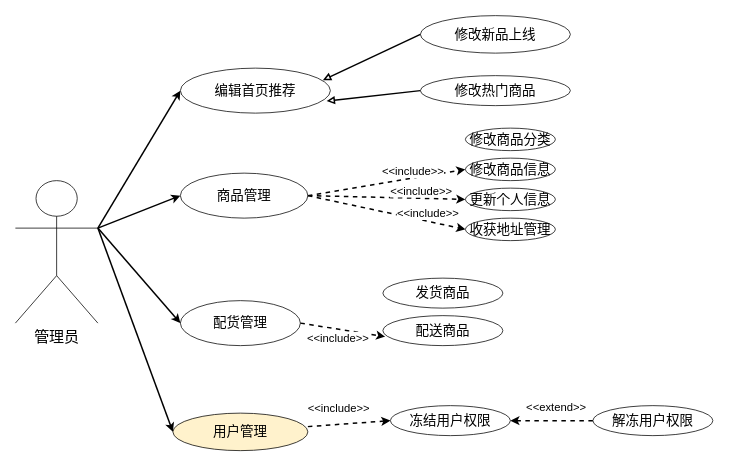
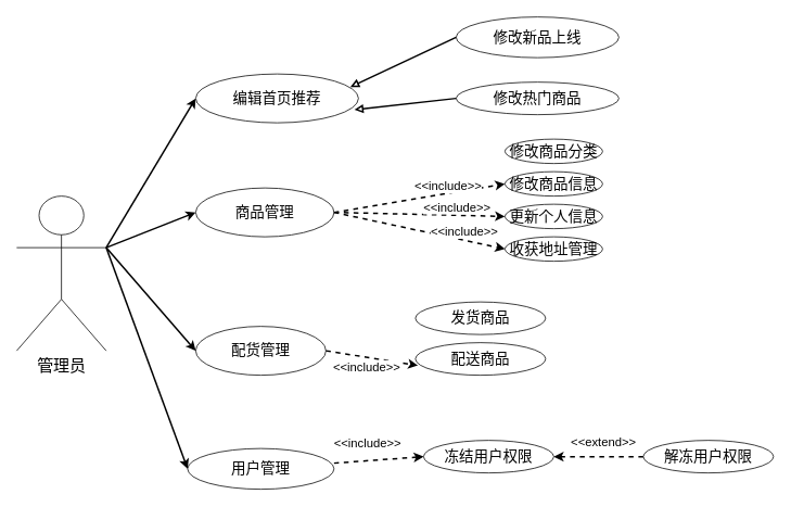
  <mxCell id="0" />
  <mxCell id="1" parent="0" />
  <mxCell id="2" value="&lt;font style=&quot;font-size: 20px;&quot;&gt;管理员&lt;/font&gt;" style="shape=umlActor;verticalLabelPosition=bottom;verticalAlign=top;html=1;outlineConnect=0;" parent="1" vertex="1"><mxGeometry x="20" y="240" width="110" height="190" as="geometry" /></mxCell>
  <mxCell id="3" value="&lt;font style=&quot;font-size: 18px;&quot;&gt;配货管理&lt;/font&gt;" style="ellipse;whiteSpace=wrap;html=1;" parent="1" vertex="1"><mxGeometry x="240" y="400" width="160" height="60" as="geometry" /></mxCell>
  <mxCell id="4" value="&lt;font style=&quot;font-size: 18px;&quot;&gt;修改商品分类&lt;/font&gt;" style="ellipse;whiteSpace=wrap;html=1;" parent="1" vertex="1"><mxGeometry x="620" y="170" width="120" height="30" as="geometry" /></mxCell>
  <mxCell id="5" value="&lt;font style=&quot;font-size: 18px;&quot;&gt;修改商品信息&lt;/font&gt;" style="ellipse;whiteSpace=wrap;html=1;" parent="1" vertex="1"><mxGeometry x="620" y="210" width="120" height="30" as="geometry" /></mxCell>
- <mxCell id="6" value="&lt;span style=&quot;font-size: 18px;&quot;&gt;用户管理&lt;/span&gt;" style="ellipse;whiteSpace=wrap;html=1;fillColor=#fff2cc;" parent="1" vertex="1"><mxGeometry x="230" y="550" width="180" height="50" as="geometry" /></mxCell>
+ <mxCell id="6" value="&lt;span style=&quot;font-size: 18px;&quot;&gt;用户管理&lt;/span&gt;" style="ellipse;whiteSpace=wrap;html=1;" parent="1" vertex="1"><mxGeometry x="230" y="550" width="180" height="50" as="geometry" /></mxCell>
  <mxCell id="7" value="&lt;font style=&quot;font-size: 18px;&quot;&gt;更新个人信息&lt;/font&gt;" style="ellipse;whiteSpace=wrap;html=1;" parent="1" vertex="1"><mxGeometry x="620" y="250" width="120" height="30" as="geometry" /></mxCell>
  <mxCell id="8" value="&lt;span style=&quot;font-size: 18px;&quot;&gt;商品管理&lt;/span&gt;" style="ellipse;whiteSpace=wrap;html=1;" parent="1" vertex="1"><mxGeometry x="240" y="230" width="170" height="60" as="geometry" /></mxCell>
  <mxCell id="9" value="&lt;font style=&quot;font-size: 18px;&quot;&gt;收获地址管理&lt;/font&gt;" style="ellipse;whiteSpace=wrap;html=1;" parent="1" vertex="1"><mxGeometry x="620" y="290" width="120" height="30" as="geometry" /></mxCell>
  <mxCell id="10" value="&lt;span style=&quot;font-size: 18px;&quot;&gt;编辑首页推荐&lt;/span&gt;" style="ellipse;whiteSpace=wrap;html=1;" parent="1" vertex="1"><mxGeometry x="240" y="90" width="200" height="60" as="geometry" /></mxCell>
  <mxCell id="11" value="&lt;span style=&quot;font-size: 18px;&quot;&gt;冻结用户权限&lt;/span&gt;" style="ellipse;whiteSpace=wrap;html=1;" parent="1" vertex="1"><mxGeometry x="520" y="540" width="160" height="40" as="geometry" /></mxCell>
  <mxCell id="12" value="" style="endArrow=classic;html=1;rounded=0;exitX=1;exitY=0.333;exitDx=0;exitDy=0;exitPerimeter=0;strokeWidth=2;entryX=0;entryY=0.5;entryDx=0;entryDy=0;" parent="1" source="2" edge="1" target="3"><mxGeometry width="50" height="50" relative="1" as="geometry"><mxPoint x="120" y="559.67" as="sourcePoint" /><mxPoint x="220" y="590" as="targetPoint" /></mxGeometry></mxCell>
  <mxCell id="13" value="" style="endArrow=classic;html=1;rounded=0;exitX=1;exitY=0.333;exitDx=0;exitDy=0;exitPerimeter=0;strokeWidth=2;entryX=0;entryY=0.5;entryDx=0;entryDy=0;" parent="1" source="2" target="10" edge="1"><mxGeometry width="50" height="50" relative="1" as="geometry"><mxPoint x="90" y="-7" as="sourcePoint" /><mxPoint x="180" y="280" as="targetPoint" /></mxGeometry></mxCell>
  <mxCell id="14" value="" style="endArrow=classic;html=1;rounded=0;exitX=1;exitY=0.333;exitDx=0;exitDy=0;exitPerimeter=0;strokeWidth=2;entryX=0;entryY=0.5;entryDx=0;entryDy=0;" parent="1" source="2" target="8" edge="1"><mxGeometry width="50" height="50" relative="1" as="geometry"><mxPoint x="120" y="228" as="sourcePoint" /><mxPoint x="200" y="190" as="targetPoint" /></mxGeometry></mxCell>
  <mxCell id="15" value="" style="endArrow=classic;html=1;rounded=0;strokeWidth=2;dashed=1;entryX=0;entryY=0.5;entryDx=0;entryDy=0;exitX=1;exitY=0.5;exitDx=0;exitDy=0;" parent="1" source="8" target="5" edge="1"><mxGeometry width="50" height="50" relative="1" as="geometry"><mxPoint x="360" y="70" as="sourcePoint" /><mxPoint x="408" y="90" as="targetPoint" /></mxGeometry></mxCell>
  <mxCell id="16" value="&lt;font style=&quot;font-size: 15px;&quot;&gt;&amp;lt;&amp;lt;include&amp;gt;&amp;gt;&lt;/font&gt;" style="edgeLabel;html=1;align=center;verticalAlign=middle;resizable=0;points=[];" parent="15" vertex="1" connectable="0"><mxGeometry x="0.212" y="3" relative="1" as="geometry"><mxPoint x="13" y="-9" as="offset" /></mxGeometry></mxCell>
  <mxCell id="17" value="" style="endArrow=classic;html=1;rounded=0;strokeWidth=2;dashed=1;entryX=0;entryY=0.5;entryDx=0;entryDy=0;exitX=1;exitY=0.5;exitDx=0;exitDy=0;" parent="1" source="8" target="7" edge="1"><mxGeometry width="50" height="50" relative="1" as="geometry"><mxPoint x="350" y="120" as="sourcePoint" /><mxPoint x="560" y="90" as="targetPoint" /></mxGeometry></mxCell>
  <mxCell id="18" value="&lt;font style=&quot;font-size: 15px;&quot;&gt;&amp;lt;&amp;lt;include&amp;gt;&amp;gt;&lt;/font&gt;" style="edgeLabel;html=1;align=center;verticalAlign=middle;resizable=0;points=[];" parent="17" vertex="1" connectable="0"><mxGeometry x="0.212" y="3" relative="1" as="geometry"><mxPoint x="23" y="-8" as="offset" /></mxGeometry></mxCell>
  <mxCell id="19" value="" style="endArrow=classic;html=1;rounded=0;strokeWidth=2;dashed=1;entryX=0;entryY=0.5;entryDx=0;entryDy=0;exitX=1;exitY=0.5;exitDx=0;exitDy=0;" parent="1" source="8" target="9" edge="1"><mxGeometry width="50" height="50" relative="1" as="geometry"><mxPoint x="340" y="120" as="sourcePoint" /><mxPoint x="550" y="130" as="targetPoint" /></mxGeometry></mxCell>
  <mxCell id="20" value="&lt;font style=&quot;font-size: 15px;&quot;&gt;&amp;lt;&amp;lt;include&amp;gt;&amp;gt;&lt;/font&gt;" style="edgeLabel;html=1;align=center;verticalAlign=middle;resizable=0;points=[];" parent="19" vertex="1" connectable="0"><mxGeometry x="0.212" y="3" relative="1" as="geometry"><mxPoint x="32" y="-2" as="offset" /></mxGeometry></mxCell>
  <mxCell id="21" value="" style="endArrow=classic;html=1;rounded=0;exitX=1;exitY=0.333;exitDx=0;exitDy=0;exitPerimeter=0;strokeWidth=2;entryX=0;entryY=0.5;entryDx=0;entryDy=0;" parent="1" source="2" target="6" edge="1"><mxGeometry width="50" height="50" relative="1" as="geometry"><mxPoint x="200" y="429.67" as="sourcePoint" /><mxPoint x="280" y="391.67" as="targetPoint" /></mxGeometry></mxCell>
  <mxCell id="22" value="" style="endArrow=classic;html=1;rounded=0;strokeWidth=2;dashed=1;entryX=0;entryY=0.5;entryDx=0;entryDy=0;exitX=1;exitY=0.36;exitDx=0;exitDy=0;exitPerimeter=0;" edge="1" parent="1" source="6" target="11"><mxGeometry width="50" height="50" relative="1" as="geometry"><mxPoint x="290" y="425" as="sourcePoint" /><mxPoint x="500" y="430" as="targetPoint" /></mxGeometry></mxCell>
  <mxCell id="23" value="&lt;font style=&quot;font-size: 15px;&quot;&gt;&amp;lt;&amp;lt;include&amp;gt;&amp;gt;&lt;/font&gt;" style="edgeLabel;html=1;align=center;verticalAlign=middle;resizable=0;points=[];" vertex="1" connectable="0" parent="22"><mxGeometry x="0.212" y="3" relative="1" as="geometry"><mxPoint x="-26" y="-18" as="offset" /></mxGeometry></mxCell>
  <mxCell id="24" value="&lt;span style=&quot;font-size: 18px;&quot;&gt;解冻用户权限&lt;/span&gt;" style="ellipse;whiteSpace=wrap;html=1;" vertex="1" parent="1"><mxGeometry x="790" y="540" width="160" height="40" as="geometry" /></mxCell>
  <mxCell id="25" value="" style="endArrow=classic;html=1;rounded=0;strokeWidth=2;dashed=1;entryX=1;entryY=0.5;entryDx=0;entryDy=0;exitX=0;exitY=0.5;exitDx=0;exitDy=0;" edge="1" parent="1" source="24" target="11"><mxGeometry width="50" height="50" relative="1" as="geometry"><mxPoint x="710" y="680" as="sourcePoint" /><mxPoint x="820" y="652" as="targetPoint" /></mxGeometry></mxCell>
  <mxCell id="26" value="&lt;font style=&quot;font-size: 15px;&quot;&gt;&amp;lt;&amp;lt;extend&amp;gt;&amp;gt;&lt;/font&gt;" style="edgeLabel;html=1;align=center;verticalAlign=middle;resizable=0;points=[];" vertex="1" connectable="0" parent="25"><mxGeometry x="0.212" y="3" relative="1" as="geometry"><mxPoint x="17" y="-23" as="offset" /></mxGeometry></mxCell>
  <mxCell id="27" value="&lt;span style=&quot;font-size: 18px;&quot;&gt;发货商品&lt;/span&gt;" style="ellipse;whiteSpace=wrap;html=1;" vertex="1" parent="1"><mxGeometry x="510" y="370" width="160" height="40" as="geometry" /></mxCell>
  <mxCell id="28" value="&lt;span style=&quot;font-size: 18px;&quot;&gt;配送商品&lt;/span&gt;" style="ellipse;whiteSpace=wrap;html=1;" vertex="1" parent="1"><mxGeometry x="510" y="420" width="160" height="40" as="geometry" /></mxCell>
  <mxCell id="29" value="" style="endArrow=classic;html=1;rounded=0;strokeWidth=2;dashed=1;entryX=0.019;entryY=0.7;entryDx=0;entryDy=0;exitX=1;exitY=0.5;exitDx=0;exitDy=0;entryPerimeter=0;" edge="1" parent="1" source="3" target="28"><mxGeometry width="50" height="50" relative="1" as="geometry"><mxPoint x="380" y="520" as="sourcePoint" /><mxPoint x="490" y="480" as="targetPoint" /></mxGeometry></mxCell>
  <mxCell id="30" value="&lt;font style=&quot;font-size: 15px;&quot;&gt;&amp;lt;&amp;lt;include&amp;gt;&amp;gt;&lt;/font&gt;" style="edgeLabel;html=1;align=center;verticalAlign=middle;resizable=0;points=[];" vertex="1" connectable="0" parent="29"><mxGeometry x="0.212" y="3" relative="1" as="geometry"><mxPoint x="-19" y="12" as="offset" /></mxGeometry></mxCell>
  <mxCell id="31" value="&lt;span style=&quot;font-size: 18px;&quot;&gt;修改新品上线&lt;/span&gt;" style="ellipse;whiteSpace=wrap;html=1;" vertex="1" parent="1"><mxGeometry x="560" y="20" width="200" height="50" as="geometry" /></mxCell>
  <mxCell id="32" value="&lt;span style=&quot;font-size: 18px;&quot;&gt;修改热门商品&lt;/span&gt;" style="ellipse;whiteSpace=wrap;html=1;" vertex="1" parent="1"><mxGeometry x="560" y="100" width="200" height="40" as="geometry" /></mxCell>
  <mxCell id="33" value="" style="endArrow=block;html=1;rounded=0;exitX=0;exitY=0.5;exitDx=0;exitDy=0;strokeWidth=2;endFill=0;entryX=0.95;entryY=0.267;entryDx=0;entryDy=0;entryPerimeter=0;" edge="1" parent="1" source="31" target="10"><mxGeometry width="50" height="50" relative="1" as="geometry"><mxPoint x="250" y="90" as="sourcePoint" /><mxPoint x="300" y="40" as="targetPoint" /></mxGeometry></mxCell>
  <mxCell id="34" value="" style="endArrow=block;html=1;rounded=0;exitX=0;exitY=0.5;exitDx=0;exitDy=0;strokeWidth=2;endFill=0;entryX=0.975;entryY=0.733;entryDx=0;entryDy=0;entryPerimeter=0;" edge="1" parent="1" source="32" target="10"><mxGeometry width="50" height="50" relative="1" as="geometry"><mxPoint x="550" y="110" as="sourcePoint" /><mxPoint x="450" y="120" as="targetPoint" /></mxGeometry></mxCell>
